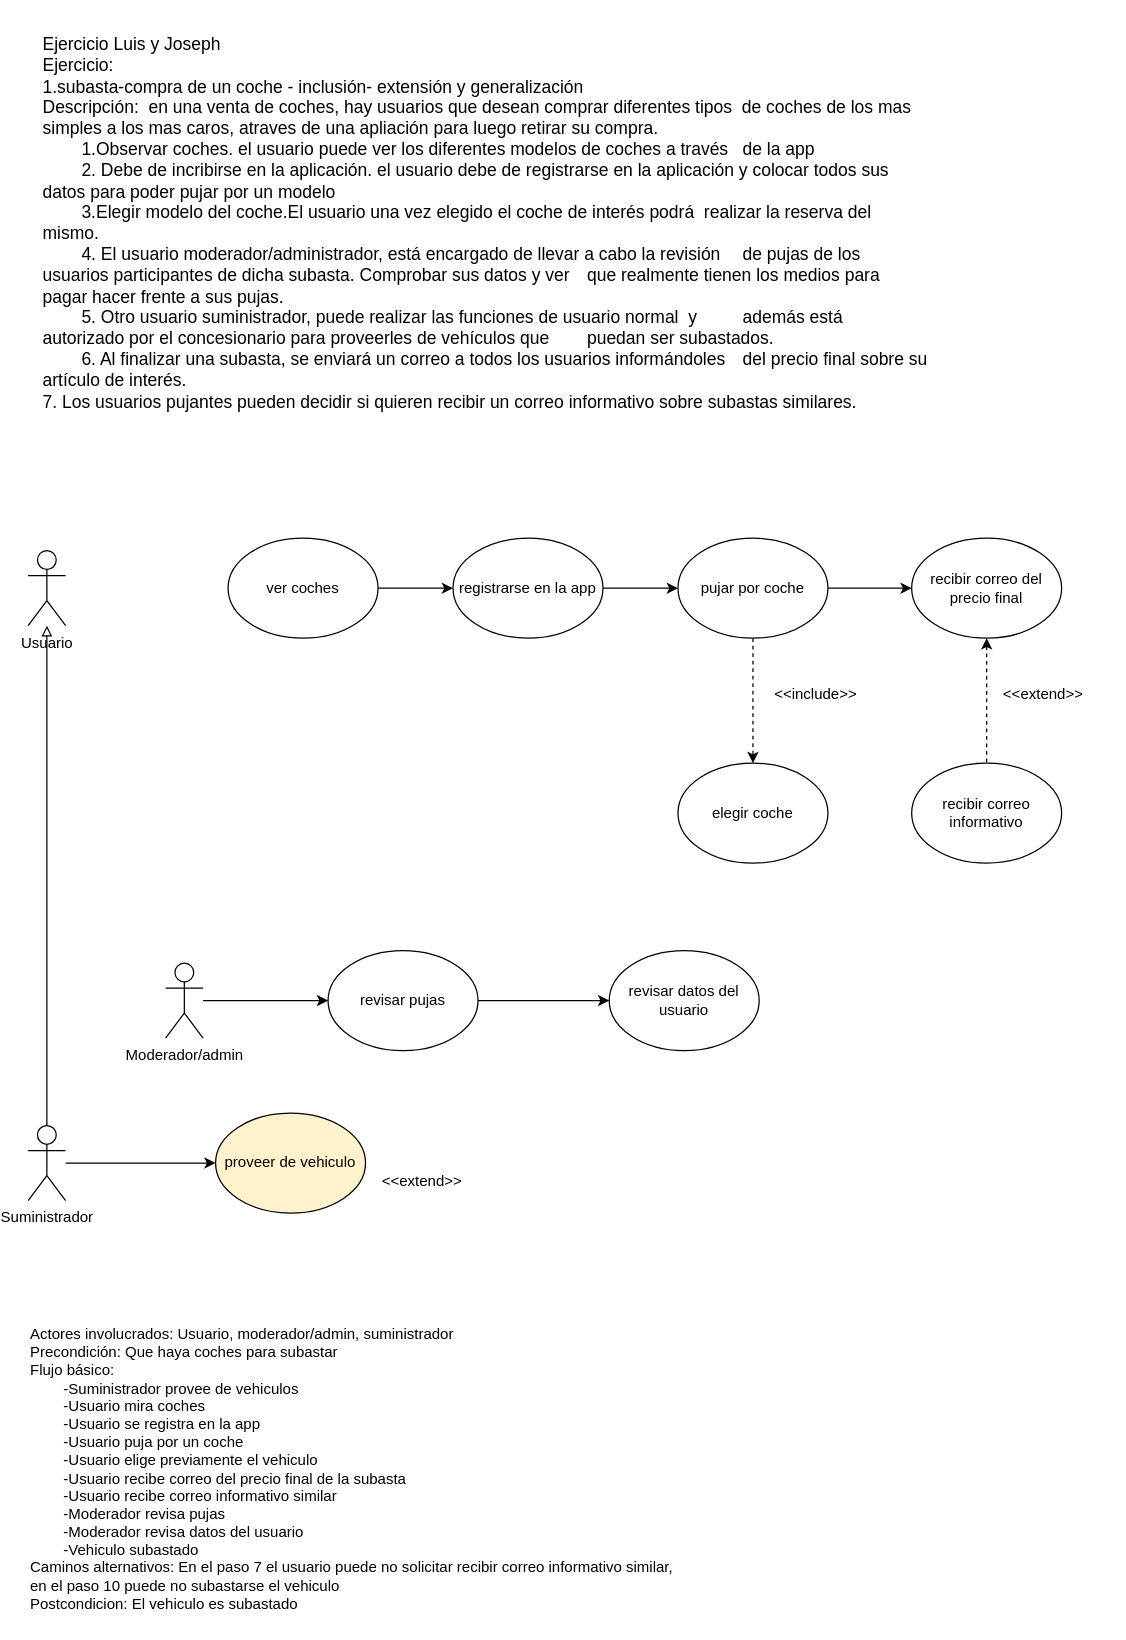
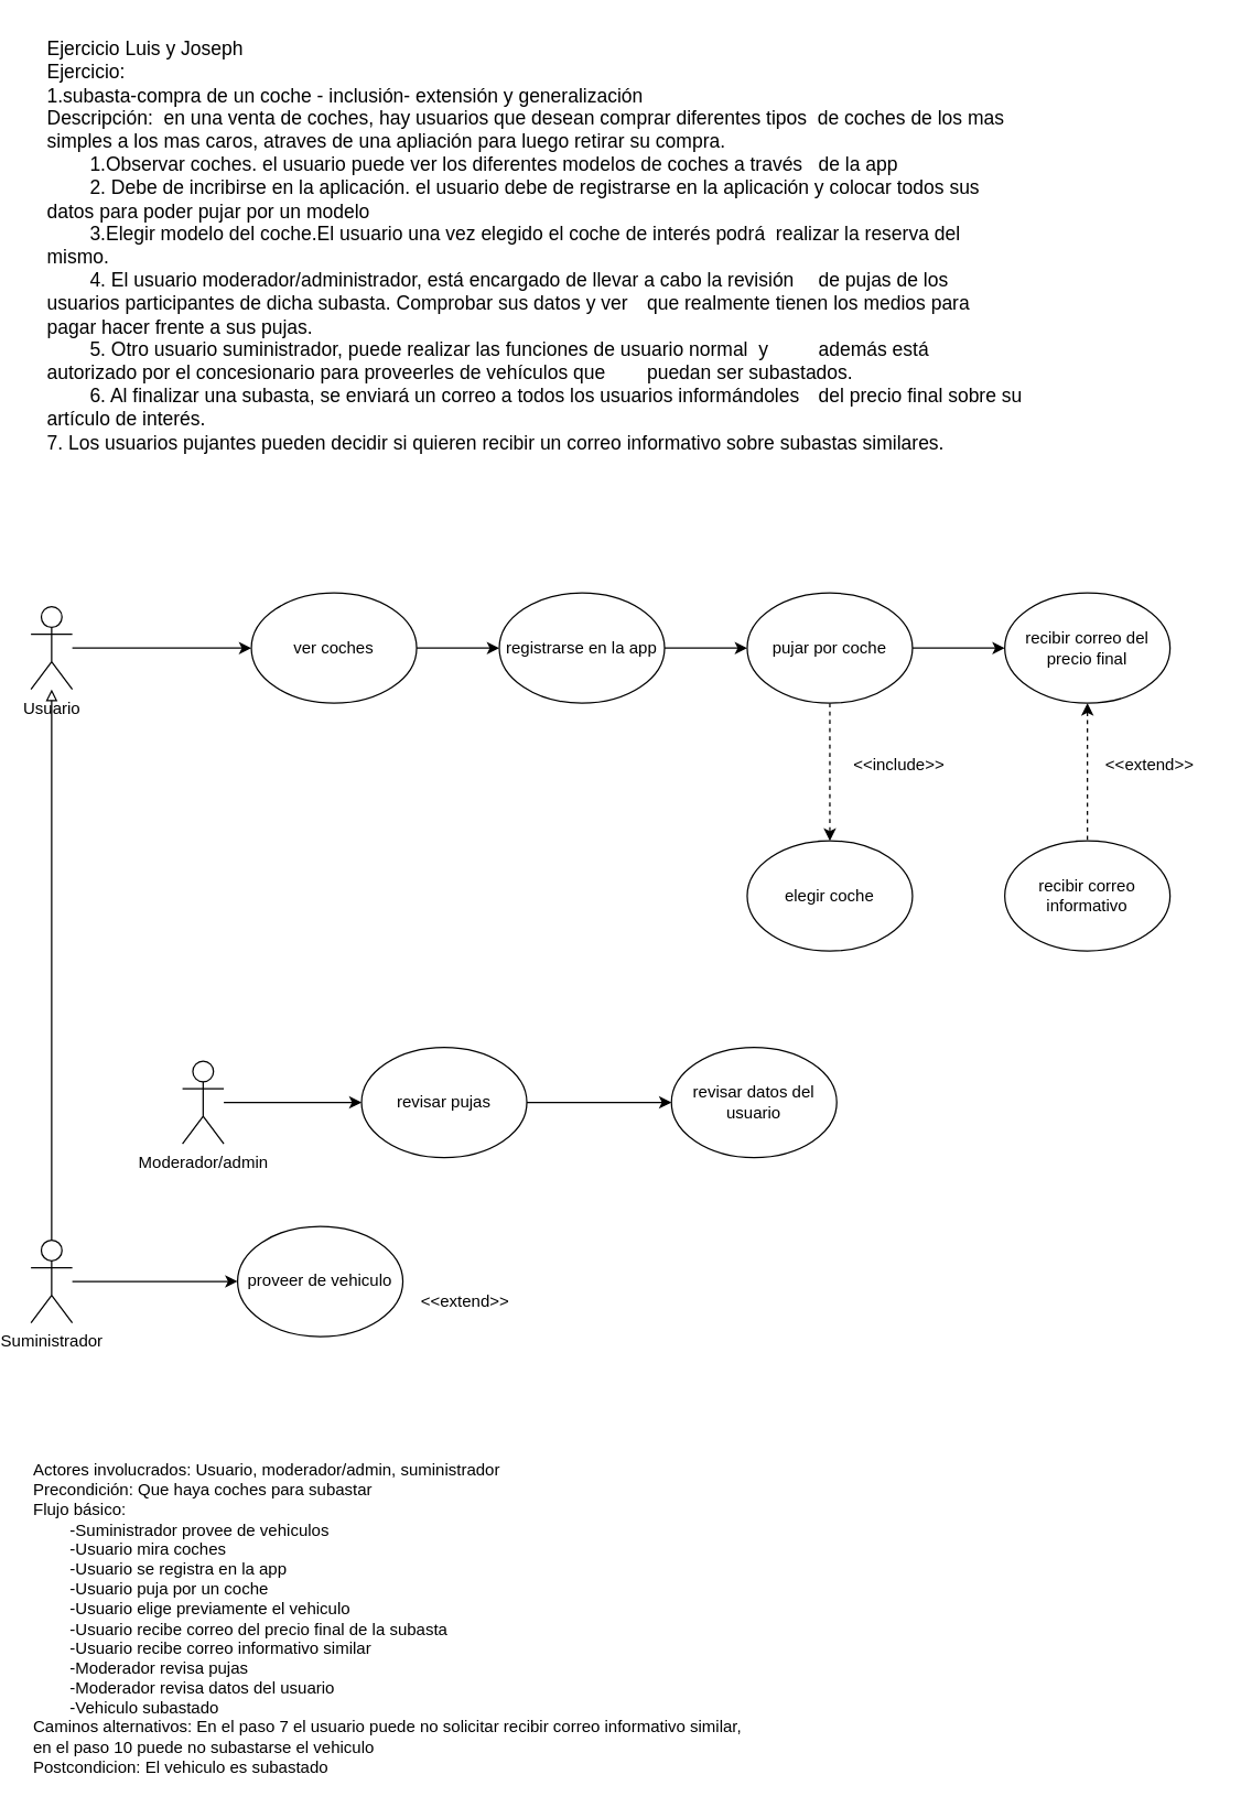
  <mxCell id="0" />
  <mxCell id="1" parent="0" />
+ <mxCell id="2" style="edgeStyle=orthogonalEdgeStyle;rounded=0;orthogonalLoop=1;jettySize=auto;html=1;entryX=0;entryY=0.5;entryDx=0;entryDy=0;" edge="1" parent="1" source="3" target="6"><mxGeometry relative="1" as="geometry" /></mxCell>
  <mxCell id="3" value="Usuario" style="shape=umlActor;verticalLabelPosition=bottom;verticalAlign=top;html=1;outlineConnect=0;" vertex="1" parent="1"><mxGeometry x="20" y="440" width="30" height="60" as="geometry" /></mxCell>
  <mxCell id="4" value="&lt;p style=&quot;margin-top: 0px;&quot;&gt;&lt;font style=&quot;font-size: 14px;&quot;&gt;&lt;font style=&quot;&quot;&gt;Ejercicio Luis y Joseph&lt;br&gt;&lt;/font&gt;&lt;font style=&quot;&quot;&gt;Ejercicio:&lt;br&gt;&lt;/font&gt;&lt;font style=&quot;&quot;&gt;1.subasta-compra de un coche - inclusión- extensión y generalización&lt;br&gt;&lt;/font&gt;&lt;font style=&quot;&quot;&gt;Descripción:&amp;nbsp; en una venta de coches, hay usuarios que desean comprar diferentes tipos&amp;nbsp; de coches de los mas&amp;nbsp; simples a los mas caros, atraves de una apliación para luego retirar su compra.&amp;nbsp;&lt;br&gt;&lt;/font&gt;&lt;span style=&quot;white-space: normal;&quot;&gt;&lt;font style=&quot;&quot;&gt;&lt;span style=&quot;white-space:pre&quot;&gt;&#09;&lt;/span&gt;1.Observar coches. el usuario puede ver los diferentes modelos de coches a través &lt;span style=&quot;white-space:pre&quot;&gt;&#09;&lt;/span&gt;de la app&lt;span style=&quot;white-space:pre&quot;&gt;&#09;&lt;br&gt;&lt;/span&gt;&lt;/font&gt;&lt;/span&gt;&lt;span style=&quot;white-space: normal;&quot;&gt;&lt;font style=&quot;&quot;&gt;&lt;span style=&quot;white-space:pre&quot;&gt;&#09;&lt;/span&gt;2. Debe de incribirse en la aplicación. el usuario debe de registrarse en la aplicación y colocar todos sus datos para poder pujar por un modelo&lt;br&gt;&lt;/font&gt;&lt;/span&gt;&lt;span style=&quot;white-space: normal;&quot;&gt;&lt;font style=&quot;&quot;&gt;&lt;span style=&quot;white-space:pre&quot;&gt;&#09;&lt;/span&gt;3.Elegir modelo del coche.El usuario una vez elegido el coche de interés podrá&amp;nbsp; realizar la reserva del mismo.&lt;br&gt;&lt;/font&gt;&lt;/span&gt;&lt;span style=&quot;white-space: normal;&quot;&gt;&lt;font style=&quot;&quot;&gt;&lt;span style=&quot;white-space:pre&quot;&gt;&#09;&lt;/span&gt;4. El usuario moderador/administrador, está encargado de llevar a cabo la revisión &lt;span style=&quot;white-space:pre&quot;&gt;&#09;&lt;/span&gt;de pujas de los usuarios participantes de dicha subasta. Comprobar sus datos y ver &lt;span style=&quot;white-space:pre&quot;&gt;&#09;&lt;/span&gt;que realmente tienen los medios para pagar hacer frente a sus pujas.&lt;br&gt;&lt;/font&gt;&lt;/span&gt;&lt;span style=&quot;white-space: normal;&quot;&gt;&lt;font style=&quot;&quot;&gt;&lt;span style=&quot;white-space:pre&quot;&gt;&#09;&lt;/span&gt;5. Otro usuario suministrador, puede realizar las funciones de usuario normal&amp;nbsp; y &lt;span style=&quot;white-space:pre&quot;&gt;&#09;&lt;/span&gt;además está autorizado por el concesionario para proveerles de vehículos que &lt;span style=&quot;white-space:pre&quot;&gt;&#09;&lt;/span&gt;puedan ser subastados.&lt;br&gt;&lt;/font&gt;&lt;/span&gt;&lt;span style=&quot;white-space: normal;&quot;&gt;&lt;font style=&quot;&quot;&gt;&lt;span style=&quot;white-space:pre&quot;&gt;&#09;&lt;/span&gt;6. Al finalizar una subasta, se enviará un correo a todos los usuarios informándoles &lt;span style=&quot;white-space:pre&quot;&gt;&#09;&lt;/span&gt;del precio final sobre su artículo de interés.&lt;br&gt;&lt;/font&gt;&lt;/span&gt;&lt;font style=&quot;&quot;&gt;7. Los usuarios pujantes pueden decidir si quieren recibir un correo informativo sobre subastas similares.&lt;/font&gt;&lt;/font&gt;&lt;/p&gt;" style="text;html=1;whiteSpace=wrap;overflow=hidden;rounded=0;align=left;" vertex="1" parent="1"><mxGeometry x="30" y="20" width="710" height="320" as="geometry" /></mxCell>
  <mxCell id="5" style="edgeStyle=orthogonalEdgeStyle;rounded=0;orthogonalLoop=1;jettySize=auto;html=1;entryX=0;entryY=0.5;entryDx=0;entryDy=0;" edge="1" parent="1" source="6" target="9"><mxGeometry relative="1" as="geometry" /></mxCell>
  <mxCell id="6" value="ver coches" style="ellipse;whiteSpace=wrap;html=1;" vertex="1" parent="1"><mxGeometry x="180" y="430" width="120" height="80" as="geometry" /></mxCell>
  <mxCell id="7" style="edgeStyle=orthogonalEdgeStyle;rounded=0;orthogonalLoop=1;jettySize=auto;html=1;" edge="1" parent="1" source="9" target="11"><mxGeometry relative="1" as="geometry"><mxPoint x="590" y="470" as="targetPoint" /></mxGeometry></mxCell>
  <mxCell id="8" style="edgeStyle=orthogonalEdgeStyle;rounded=0;orthogonalLoop=1;jettySize=auto;html=1;dashed=1;entryX=0.5;entryY=0;entryDx=0;entryDy=0;" edge="1" parent="1" source="11" target="13"><mxGeometry relative="1" as="geometry"><mxPoint x="600" y="610" as="targetPoint" /><mxPoint x="600" y="510" as="sourcePoint" /></mxGeometry></mxCell>
  <mxCell id="9" value="registrarse en la app" style="ellipse;whiteSpace=wrap;html=1;" vertex="1" parent="1"><mxGeometry x="360" y="430" width="120" height="80" as="geometry" /></mxCell>
  <mxCell id="10" style="edgeStyle=orthogonalEdgeStyle;rounded=0;orthogonalLoop=1;jettySize=auto;html=1;exitX=1;exitY=0.5;exitDx=0;exitDy=0;entryX=0;entryY=0.5;entryDx=0;entryDy=0;" edge="1" parent="1" source="11" target="25"><mxGeometry relative="1" as="geometry"><mxPoint x="750" y="470" as="targetPoint" /></mxGeometry></mxCell>
  <mxCell id="11" value="pujar por coche" style="ellipse;whiteSpace=wrap;html=1;" vertex="1" parent="1"><mxGeometry x="540" y="430" width="120" height="80" as="geometry" /></mxCell>
  <mxCell id="12" value="&amp;lt;&amp;lt;include&amp;gt;&amp;gt;" style="text;html=1;align=center;verticalAlign=middle;resizable=0;points=[];autosize=1;strokeColor=none;fillColor=none;" vertex="1" parent="1"><mxGeometry x="605" y="540" width="90" height="30" as="geometry" /></mxCell>
  <mxCell id="13" value="elegir coche" style="ellipse;whiteSpace=wrap;html=1;" vertex="1" parent="1"><mxGeometry x="540" y="610" width="120" height="80" as="geometry" /></mxCell>
  <mxCell id="14" value="" style="edgeStyle=orthogonalEdgeStyle;rounded=0;orthogonalLoop=1;jettySize=auto;html=1;entryX=0;entryY=0.5;entryDx=0;entryDy=0;" edge="1" parent="1" source="15" target="17"><mxGeometry relative="1" as="geometry"><mxPoint x="135" y="820" as="targetPoint" /></mxGeometry></mxCell>
  <mxCell id="15" value="Moderador/admin" style="shape=umlActor;verticalLabelPosition=bottom;verticalAlign=top;html=1;outlineConnect=0;" vertex="1" parent="1"><mxGeometry x="130" y="770" width="30" height="60" as="geometry" /></mxCell>
  <mxCell id="16" style="edgeStyle=orthogonalEdgeStyle;rounded=0;orthogonalLoop=1;jettySize=auto;html=1;entryX=0;entryY=0.5;entryDx=0;entryDy=0;" edge="1" parent="1" source="17" target="18"><mxGeometry relative="1" as="geometry"><mxPoint x="420" y="820" as="targetPoint" /></mxGeometry></mxCell>
  <mxCell id="17" value="revisar pujas" style="ellipse;whiteSpace=wrap;html=1;" vertex="1" parent="1"><mxGeometry x="260" y="760" width="120" height="80" as="geometry" /></mxCell>
  <mxCell id="18" value="revisar datos del usuario" style="ellipse;whiteSpace=wrap;html=1;" vertex="1" parent="1"><mxGeometry x="485" y="760" width="120" height="80" as="geometry" /></mxCell>
  <mxCell id="19" style="edgeStyle=orthogonalEdgeStyle;rounded=0;orthogonalLoop=1;jettySize=auto;html=1;entryX=0;entryY=0.5;entryDx=0;entryDy=0;" edge="1" parent="1" source="20" target="22"><mxGeometry relative="1" as="geometry"><mxPoint x="200" y="930" as="targetPoint" /></mxGeometry></mxCell>
  <mxCell id="20" value="Suministrador" style="shape=umlActor;verticalLabelPosition=bottom;verticalAlign=top;html=1;outlineConnect=0;" vertex="1" parent="1"><mxGeometry x="20" y="900" width="30" height="60" as="geometry" /></mxCell>
  <mxCell id="21" value="" style="endArrow=block;html=1;rounded=0;exitX=0.5;exitY=0;exitDx=0;exitDy=0;exitPerimeter=0;endFill=0;" edge="1" parent="1" source="20" target="3"><mxGeometry width="50" height="50" relative="1" as="geometry"><mxPoint x="155" y="780" as="sourcePoint" /><mxPoint x="56" y="510" as="targetPoint" /></mxGeometry></mxCell>
- <mxCell id="22" value="proveer de vehiculo" style="ellipse;whiteSpace=wrap;html=1;fillColor=#fff2cc;" vertex="1" parent="1"><mxGeometry x="170" y="890" width="120" height="80" as="geometry" /></mxCell>
+ <mxCell id="22" value="proveer de vehiculo" style="ellipse;whiteSpace=wrap;html=1;" vertex="1" parent="1"><mxGeometry x="170" y="890" width="120" height="80" as="geometry" /></mxCell>
  <mxCell id="23" value="&amp;lt;&amp;lt;extend&amp;gt;&amp;gt;" style="text;html=1;align=center;verticalAlign=middle;resizable=0;points=[];autosize=1;strokeColor=none;fillColor=none;" vertex="1" parent="1"><mxGeometry x="290" y="930" width="90" height="30" as="geometry" /></mxCell>
  <mxCell id="24" style="edgeStyle=orthogonalEdgeStyle;rounded=0;orthogonalLoop=1;jettySize=auto;html=1;dashed=1;endArrow=none;endFill=0;startArrow=classic;startFill=1;entryX=0.5;entryY=0;entryDx=0;entryDy=0;" edge="1" parent="1" source="25" target="26"><mxGeometry relative="1" as="geometry"><mxPoint x="787" y="620" as="targetPoint" /></mxGeometry></mxCell>
  <mxCell id="25" value="recibir correo del precio final" style="ellipse;whiteSpace=wrap;html=1;" vertex="1" parent="1"><mxGeometry x="727" y="430" width="120" height="80" as="geometry" /></mxCell>
  <mxCell id="26" value="recibir correo informativo" style="ellipse;whiteSpace=wrap;html=1;" vertex="1" parent="1"><mxGeometry x="727" y="610" width="120" height="80" as="geometry" /></mxCell>
  <mxCell id="27" value="&amp;lt;&amp;lt;extend&amp;gt;&amp;gt;" style="text;html=1;align=center;verticalAlign=middle;resizable=0;points=[];autosize=1;strokeColor=none;fillColor=none;" vertex="1" parent="1"><mxGeometry x="787" y="540" width="90" height="30" as="geometry" /></mxCell>
  <mxCell id="28" value="Actores involucrados: Usuario, moderador/admin, suministrador&lt;div&gt;Precondición: Que haya coches para subastar&lt;/div&gt;&lt;div&gt;Flujo básico:&amp;nbsp;&lt;/div&gt;&lt;div&gt;&lt;span style=&quot;white-space: pre;&quot;&gt;&#09;&lt;/span&gt;-Suministrador provee de vehiculos&lt;/div&gt;&lt;div&gt;&lt;span style=&quot;white-space: pre;&quot;&gt;&#09;&lt;/span&gt;-Usuario mira coches&lt;br&gt;&lt;/div&gt;&lt;div&gt;&lt;span style=&quot;white-space: pre;&quot;&gt;&#09;&lt;/span&gt;-Usuario se registra en la app&lt;br&gt;&lt;/div&gt;&lt;div&gt;&lt;span style=&quot;white-space: pre;&quot;&gt;&#09;&lt;/span&gt;-Usuario puja por un coche&lt;br&gt;&lt;/div&gt;&lt;div&gt;&lt;span style=&quot;white-space: pre;&quot;&gt;&#09;&lt;/span&gt;-Usuario elige previamente el vehiculo&lt;br&gt;&lt;/div&gt;&lt;div&gt;&lt;span style=&quot;white-space: pre;&quot;&gt;&#09;&lt;/span&gt;-Usuario recibe correo del precio final de la subasta&lt;br&gt;&lt;/div&gt;&lt;div&gt;&lt;span style=&quot;white-space: pre;&quot;&gt;&#09;&lt;/span&gt;-Usuario recibe correo informativo similar&lt;br&gt;&lt;/div&gt;&lt;div&gt;&lt;span style=&quot;white-space: pre;&quot;&gt;&#09;&lt;/span&gt;-Moderador revisa pujas&lt;br&gt;&lt;/div&gt;&lt;div&gt;&lt;span style=&quot;white-space: pre;&quot;&gt;&#09;&lt;/span&gt;-Moderador revisa datos del usuario&lt;br&gt;&lt;/div&gt;&lt;div&gt;&lt;span style=&quot;white-space: pre;&quot;&gt;&#09;&lt;/span&gt;-Vehiculo subastado&lt;/div&gt;&lt;div&gt;Caminos alternativos: En el paso 7 el usuario puede no solicitar recibir correo informativo similar,&lt;/div&gt;&lt;div&gt;en el paso 10 puede no subastarse el vehiculo&lt;/div&gt;&lt;div&gt;Postcondicion: El vehiculo es subastado&lt;/div&gt;" style="text;html=1;align=left;verticalAlign=middle;whiteSpace=wrap;rounded=0;" vertex="1" parent="1"><mxGeometry x="20" y="1060" width="530" height="230" as="geometry" /></mxCell>
